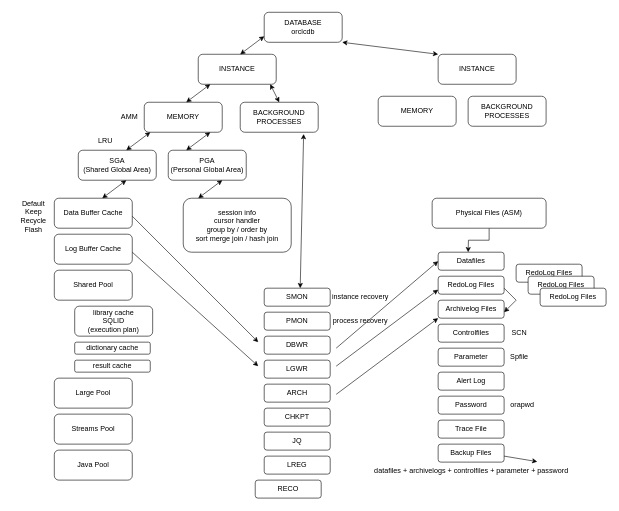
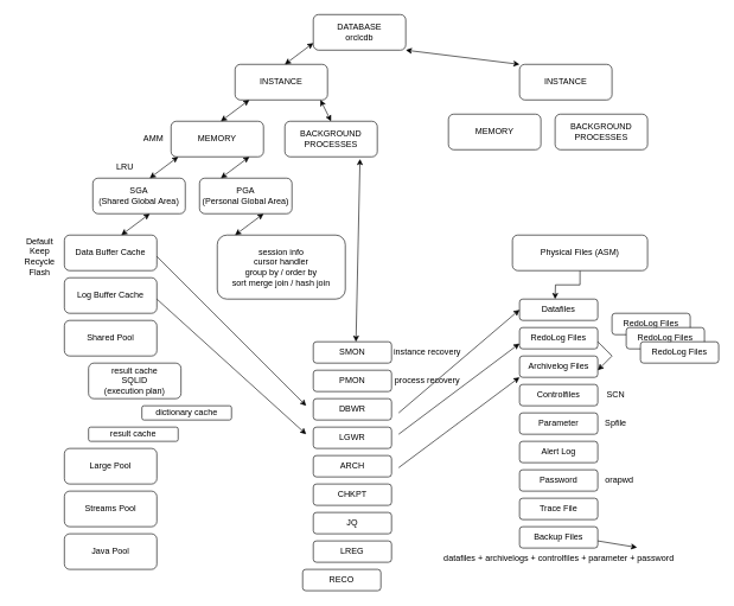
  <mxCell id="0" />
  <mxCell id="1" parent="0" />
  <mxCell id="2" value="INSTANCE" style="rounded=1;whiteSpace=wrap;html=1;" parent="1" vertex="1"><mxGeometry x="330" y="90" width="130" height="50" as="geometry" /></mxCell>
  <mxCell id="3" value="DATABASE&lt;div&gt;orclcdb&lt;/div&gt;" style="rounded=1;whiteSpace=wrap;html=1;" parent="1" vertex="1"><mxGeometry x="440" y="20" width="130" height="50" as="geometry" /></mxCell>
  <mxCell id="4" value="INSTANCE" style="rounded=1;whiteSpace=wrap;html=1;" parent="1" vertex="1"><mxGeometry x="730" y="90" width="130" height="50" as="geometry" /></mxCell>
  <mxCell id="5" value="MEMORY" style="rounded=1;whiteSpace=wrap;html=1;" parent="1" vertex="1"><mxGeometry x="240" y="170" width="130" height="50" as="geometry" /></mxCell>
  <mxCell id="6" value="BACKGROUND PROCESSES" style="rounded=1;whiteSpace=wrap;html=1;" parent="1" vertex="1"><mxGeometry x="400" y="170" width="130" height="50" as="geometry" /></mxCell>
  <mxCell id="7" value="MEMORY" style="rounded=1;whiteSpace=wrap;html=1;" parent="1" vertex="1"><mxGeometry x="630" y="160" width="130" height="50" as="geometry" /></mxCell>
  <mxCell id="8" value="BACKGROUND PROCESSES" style="rounded=1;whiteSpace=wrap;html=1;" parent="1" vertex="1"><mxGeometry x="780" y="160" width="130" height="50" as="geometry" /></mxCell>
  <mxCell id="9" value="SGA&lt;div&gt;(Shared Global Area)&lt;/div&gt;" style="rounded=1;whiteSpace=wrap;html=1;" parent="1" vertex="1"><mxGeometry x="130" y="250" width="130" height="50" as="geometry" /></mxCell>
  <mxCell id="10" value="PGA&lt;div&gt;(P&lt;span style=&quot;background-color: transparent; color: light-dark(rgb(0, 0, 0), rgb(255, 255, 255));&quot;&gt;ersonal Global Area)&lt;/span&gt;&lt;/div&gt;" style="rounded=1;whiteSpace=wrap;html=1;" parent="1" vertex="1"><mxGeometry x="280" y="250" width="130" height="50" as="geometry" /></mxCell>
  <mxCell id="11" value="" style="endArrow=classic;startArrow=classic;html=1;rounded=0;exitX=0;exitY=0;exitDx=0;exitDy=0;" parent="1" source="4" edge="1"><mxGeometry width="50" height="50" relative="1" as="geometry"><mxPoint x="530" y="100" as="sourcePoint" /><mxPoint x="570" y="70" as="targetPoint" /></mxGeometry></mxCell>
  <mxCell id="12" value="" style="endArrow=classic;startArrow=classic;html=1;rounded=0;" parent="1" edge="1"><mxGeometry width="50" height="50" relative="1" as="geometry"><mxPoint x="400" y="90" as="sourcePoint" /><mxPoint x="440" y="60" as="targetPoint" /></mxGeometry></mxCell>
  <mxCell id="13" value="" style="endArrow=classic;startArrow=classic;html=1;rounded=0;" parent="1" edge="1"><mxGeometry width="50" height="50" relative="1" as="geometry"><mxPoint x="310" y="170" as="sourcePoint" /><mxPoint x="350" y="140" as="targetPoint" /></mxGeometry></mxCell>
  <mxCell id="14" value="" style="endArrow=classic;startArrow=classic;html=1;rounded=0;exitX=0.5;exitY=0;exitDx=0;exitDy=0;" parent="1" source="6" edge="1"><mxGeometry width="50" height="50" relative="1" as="geometry"><mxPoint x="410" y="170" as="sourcePoint" /><mxPoint x="450" y="140" as="targetPoint" /></mxGeometry></mxCell>
  <mxCell id="15" value="" style="endArrow=classic;startArrow=classic;html=1;rounded=0;" parent="1" edge="1"><mxGeometry width="50" height="50" relative="1" as="geometry"><mxPoint x="210" y="250" as="sourcePoint" /><mxPoint x="250" y="220" as="targetPoint" /></mxGeometry></mxCell>
  <mxCell id="16" value="" style="endArrow=classic;startArrow=classic;html=1;rounded=0;" parent="1" edge="1"><mxGeometry width="50" height="50" relative="1" as="geometry"><mxPoint x="310" y="250" as="sourcePoint" /><mxPoint x="350" y="220" as="targetPoint" /></mxGeometry></mxCell>
  <mxCell id="17" value="Data Buffer Cache" style="rounded=1;whiteSpace=wrap;html=1;" parent="1" vertex="1"><mxGeometry x="90" y="330" width="130" height="50" as="geometry" /></mxCell>
  <mxCell id="18" value="Log Buffer Cache" style="rounded=1;whiteSpace=wrap;html=1;" parent="1" vertex="1"><mxGeometry x="90" y="390" width="130" height="50" as="geometry" /></mxCell>
  <mxCell id="19" value="Shared Pool" style="rounded=1;whiteSpace=wrap;html=1;" parent="1" vertex="1"><mxGeometry x="90" y="450" width="130" height="50" as="geometry" /></mxCell>
  <mxCell id="20" value="Large Pool" style="rounded=1;whiteSpace=wrap;html=1;" parent="1" vertex="1"><mxGeometry x="90" y="630" width="130" height="50" as="geometry" /></mxCell>
  <mxCell id="21" value="Streams Pool" style="rounded=1;whiteSpace=wrap;html=1;" parent="1" vertex="1"><mxGeometry x="90" y="690" width="130" height="50" as="geometry" /></mxCell>
  <mxCell id="22" value="Java Pool" style="rounded=1;whiteSpace=wrap;html=1;" parent="1" vertex="1"><mxGeometry x="90" y="750" width="130" height="50" as="geometry" /></mxCell>
  <mxCell id="23" value="" style="endArrow=classic;startArrow=classic;html=1;rounded=0;" parent="1" edge="1"><mxGeometry width="50" height="50" relative="1" as="geometry"><mxPoint x="170" y="330" as="sourcePoint" /><mxPoint x="210" y="300" as="targetPoint" /></mxGeometry></mxCell>
- <mxCell id="24" value="library cache&lt;div&gt;SQLID&lt;br&gt;&lt;div&gt;(execution plan)&lt;/div&gt;&lt;/div&gt;" style="rounded=1;whiteSpace=wrap;html=1;" parent="1" vertex="1"><mxGeometry x="124" y="510" width="130" height="50" as="geometry" /></mxCell>
- <mxCell id="25" value="dictionary cache" style="rounded=1;whiteSpace=wrap;html=1;" parent="1" vertex="1"><mxGeometry x="124" y="570" width="126" height="20" as="geometry" /></mxCell>
+ <mxCell id="24" value="result cache&lt;div&gt;SQLID&lt;br&gt;&lt;div&gt;(execution plan)&lt;/div&gt;&lt;/div&gt;" style="rounded=1;whiteSpace=wrap;html=1;" parent="1" vertex="1"><mxGeometry x="124" y="510" width="130" height="50" as="geometry" /></mxCell>
+ <mxCell id="25" value="dictionary cache" style="rounded=1;whiteSpace=wrap;html=1;" parent="1" vertex="1"><mxGeometry x="199" y="570" width="126" height="20" as="geometry" /></mxCell>
  <mxCell id="26" value="session info&lt;div&gt;cursor handler&lt;/div&gt;&lt;div&gt;group by / order by&lt;/div&gt;&lt;div&gt;sort&amp;nbsp;&lt;span style=&quot;background-color: transparent; color: light-dark(rgb(0, 0, 0), rgb(255, 255, 255));&quot;&gt;merge&amp;nbsp;&lt;/span&gt;&lt;span style=&quot;background-color: transparent; color: light-dark(rgb(0, 0, 0), rgb(255, 255, 255));&quot;&gt;join / hash join&lt;/span&gt;&lt;/div&gt;" style="rounded=1;whiteSpace=wrap;html=1;" parent="1" vertex="1"><mxGeometry x="305" y="330" width="180" height="90" as="geometry" /></mxCell>
  <mxCell id="27" value="" style="endArrow=classic;startArrow=classic;html=1;rounded=0;" parent="1" edge="1"><mxGeometry width="50" height="50" relative="1" as="geometry"><mxPoint x="330" y="330" as="sourcePoint" /><mxPoint x="370" y="300" as="targetPoint" /></mxGeometry></mxCell>
  <mxCell id="28" value="" style="endArrow=classic;startArrow=classic;html=1;rounded=0;entryX=0.813;entryY=1.06;entryDx=0;entryDy=0;entryPerimeter=0;" parent="1" target="6" edge="1"><mxGeometry width="50" height="50" relative="1" as="geometry"><mxPoint x="500" y="480" as="sourcePoint" /><mxPoint x="630" y="430" as="targetPoint" /></mxGeometry></mxCell>
  <mxCell id="29" value="SMON" style="rounded=1;whiteSpace=wrap;html=1;" parent="1" vertex="1"><mxGeometry x="440" y="480" width="110" height="30" as="geometry" /></mxCell>
  <mxCell id="30" value="PMON" style="rounded=1;whiteSpace=wrap;html=1;" parent="1" vertex="1"><mxGeometry x="440" y="520" width="110" height="30" as="geometry" /></mxCell>
  <mxCell id="31" value="DBWR" style="rounded=1;whiteSpace=wrap;html=1;" parent="1" vertex="1"><mxGeometry x="440" y="560" width="110" height="30" as="geometry" /></mxCell>
  <mxCell id="32" value="LGWR" style="rounded=1;whiteSpace=wrap;html=1;" parent="1" vertex="1"><mxGeometry x="440" y="600" width="110" height="30" as="geometry" /></mxCell>
  <mxCell id="33" value="ARCH" style="rounded=1;whiteSpace=wrap;html=1;" parent="1" vertex="1"><mxGeometry x="440" y="640" width="110" height="30" as="geometry" /></mxCell>
  <mxCell id="34" value="CHKPT" style="rounded=1;whiteSpace=wrap;html=1;" parent="1" vertex="1"><mxGeometry x="440" y="680" width="110" height="30" as="geometry" /></mxCell>
  <mxCell id="35" value="JQ" style="rounded=1;whiteSpace=wrap;html=1;" parent="1" vertex="1"><mxGeometry x="440" y="720" width="110" height="30" as="geometry" /></mxCell>
  <mxCell id="36" style="edgeStyle=orthogonalEdgeStyle;rounded=0;orthogonalLoop=1;jettySize=auto;html=1;exitX=0.5;exitY=1;exitDx=0;exitDy=0;" parent="1" source="37" edge="1"><mxGeometry relative="1" as="geometry"><mxPoint x="780" y="420" as="targetPoint" /></mxGeometry></mxCell>
  <mxCell id="37" value="Physical Files (ASM)" style="rounded=1;whiteSpace=wrap;html=1;" parent="1" vertex="1"><mxGeometry x="720" y="330" width="190" height="50" as="geometry" /></mxCell>
  <mxCell id="38" value="Datafiles" style="rounded=1;whiteSpace=wrap;html=1;" parent="1" vertex="1"><mxGeometry x="730" y="420" width="110" height="30" as="geometry" /></mxCell>
  <mxCell id="39" value="RedoLog Files" style="rounded=1;whiteSpace=wrap;html=1;" parent="1" vertex="1"><mxGeometry x="730" y="460" width="110" height="30" as="geometry" /></mxCell>
  <mxCell id="40" value="Archivelog Files" style="rounded=1;whiteSpace=wrap;html=1;" parent="1" vertex="1"><mxGeometry x="730" y="500" width="110" height="30" as="geometry" /></mxCell>
  <mxCell id="41" value="Controlfiles" style="rounded=1;whiteSpace=wrap;html=1;" parent="1" vertex="1"><mxGeometry x="730" y="540" width="110" height="30" as="geometry" /></mxCell>
  <mxCell id="42" value="Parameter" style="rounded=1;whiteSpace=wrap;html=1;" parent="1" vertex="1"><mxGeometry x="730" y="580" width="110" height="30" as="geometry" /></mxCell>
  <mxCell id="43" value="Alert Log" style="rounded=1;whiteSpace=wrap;html=1;" parent="1" vertex="1"><mxGeometry x="730" y="620" width="110" height="30" as="geometry" /></mxCell>
  <mxCell id="44" value="Password" style="rounded=1;whiteSpace=wrap;html=1;" parent="1" vertex="1"><mxGeometry x="730" y="660" width="110" height="30" as="geometry" /></mxCell>
  <mxCell id="45" value="Trace File" style="rounded=1;whiteSpace=wrap;html=1;" parent="1" vertex="1"><mxGeometry x="730" y="700" width="110" height="30" as="geometry" /></mxCell>
  <mxCell id="46" value="Backup Files" style="rounded=1;whiteSpace=wrap;html=1;" parent="1" vertex="1"><mxGeometry x="730" y="740" width="110" height="30" as="geometry" /></mxCell>
  <mxCell id="47" value="" style="endArrow=classic;html=1;rounded=0;" parent="1" edge="1"><mxGeometry width="50" height="50" relative="1" as="geometry"><mxPoint x="220" y="360" as="sourcePoint" /><mxPoint x="430" y="570" as="targetPoint" /></mxGeometry></mxCell>
  <mxCell id="48" value="" style="endArrow=classic;html=1;rounded=0;entryX=0;entryY=0.5;entryDx=0;entryDy=0;" parent="1" target="38" edge="1"><mxGeometry width="50" height="50" relative="1" as="geometry"><mxPoint x="560" y="580" as="sourcePoint" /><mxPoint x="610" y="530" as="targetPoint" /></mxGeometry></mxCell>
  <mxCell id="49" value="AMM" style="text;html=1;align=center;verticalAlign=middle;resizable=0;points=[];autosize=1;strokeColor=none;fillColor=none;" parent="1" vertex="1"><mxGeometry x="190" y="180" width="50" height="30" as="geometry" /></mxCell>
  <mxCell id="50" value="" style="endArrow=classic;html=1;rounded=0;" parent="1" edge="1"><mxGeometry width="50" height="50" relative="1" as="geometry"><mxPoint x="220" y="420" as="sourcePoint" /><mxPoint x="430" y="610" as="targetPoint" /></mxGeometry></mxCell>
  <mxCell id="51" value="" style="endArrow=classic;html=1;rounded=0;entryX=0;entryY=0.75;entryDx=0;entryDy=0;" parent="1" target="39" edge="1"><mxGeometry width="50" height="50" relative="1" as="geometry"><mxPoint x="560" y="610" as="sourcePoint" /><mxPoint x="720" y="475" as="targetPoint" /></mxGeometry></mxCell>
  <mxCell id="52" value="" style="endArrow=classic;html=1;rounded=0;" parent="1" edge="1"><mxGeometry width="50" height="50" relative="1" as="geometry"><mxPoint x="840" y="480" as="sourcePoint" /><mxPoint x="840" y="520" as="targetPoint" /><Array as="points"><mxPoint x="860" y="500" /><mxPoint x="840" y="520" /></Array></mxGeometry></mxCell>
  <mxCell id="53" value="RedoLog Files" style="rounded=1;whiteSpace=wrap;html=1;" parent="1" vertex="1"><mxGeometry x="860" y="440" width="110" height="30" as="geometry" /></mxCell>
  <mxCell id="54" value="RedoLog Files" style="rounded=1;whiteSpace=wrap;html=1;" parent="1" vertex="1"><mxGeometry x="880" y="460" width="110" height="30" as="geometry" /></mxCell>
  <mxCell id="55" value="RedoLog Files" style="rounded=1;whiteSpace=wrap;html=1;" parent="1" vertex="1"><mxGeometry x="900" y="480" width="110" height="30" as="geometry" /></mxCell>
  <mxCell id="56" value="" style="endArrow=classic;html=1;rounded=0;entryX=0;entryY=0.75;entryDx=0;entryDy=0;" parent="1" edge="1"><mxGeometry width="50" height="50" relative="1" as="geometry"><mxPoint x="560" y="657" as="sourcePoint" /><mxPoint x="730" y="530" as="targetPoint" /></mxGeometry></mxCell>
  <mxCell id="57" value="SCN" style="text;html=1;align=center;verticalAlign=middle;resizable=0;points=[];autosize=1;strokeColor=none;fillColor=none;" parent="1" vertex="1"><mxGeometry x="840" y="540" width="50" height="30" as="geometry" /></mxCell>
  <mxCell id="58" value="Spfile" style="text;html=1;align=center;verticalAlign=middle;resizable=0;points=[];autosize=1;strokeColor=none;fillColor=none;" parent="1" vertex="1"><mxGeometry x="840" y="580" width="50" height="30" as="geometry" /></mxCell>
  <mxCell id="59" value="orapwd" style="text;html=1;align=center;verticalAlign=middle;resizable=0;points=[];autosize=1;strokeColor=none;fillColor=none;" parent="1" vertex="1"><mxGeometry x="840" y="660" width="60" height="30" as="geometry" /></mxCell>
  <mxCell id="60" value="datafiles + archivelogs + controlfiles + parameter + password" style="text;html=1;align=center;verticalAlign=middle;resizable=0;points=[];autosize=1;strokeColor=none;fillColor=none;" parent="1" vertex="1"><mxGeometry x="610" y="770" width="350" height="30" as="geometry" /></mxCell>
  <mxCell id="61" value="" style="endArrow=classic;html=1;rounded=0;entryX=0.815;entryY=-0.026;entryDx=0;entryDy=0;entryPerimeter=0;" parent="1" target="60" edge="1"><mxGeometry width="50" height="50" relative="1" as="geometry"><mxPoint x="840" y="760" as="sourcePoint" /><mxPoint x="890" y="710" as="targetPoint" /></mxGeometry></mxCell>
  <mxCell id="62" value="Default&lt;div&gt;Keep&lt;/div&gt;&lt;div&gt;Recycle&lt;/div&gt;&lt;div&gt;Flash&lt;/div&gt;" style="text;html=1;align=center;verticalAlign=middle;resizable=0;points=[];autosize=1;strokeColor=none;fillColor=none;" parent="1" vertex="1"><mxGeometry x="20" y="325" width="70" height="70" as="geometry" /></mxCell>
  <mxCell id="63" value="LRU" style="text;html=1;align=center;verticalAlign=middle;resizable=0;points=[];autosize=1;strokeColor=none;fillColor=none;" parent="1" vertex="1"><mxGeometry x="150" y="220" width="50" height="30" as="geometry" /></mxCell>
  <mxCell id="64" value="instance recovery" style="text;html=1;align=center;verticalAlign=middle;resizable=0;points=[];autosize=1;strokeColor=none;fillColor=none;" parent="1" vertex="1"><mxGeometry x="540" y="480" width="120" height="30" as="geometry" /></mxCell>
  <mxCell id="65" value="process recovery" style="text;html=1;align=center;verticalAlign=middle;resizable=0;points=[];autosize=1;strokeColor=none;fillColor=none;" parent="1" vertex="1"><mxGeometry x="545" y="520" width="110" height="30" as="geometry" /></mxCell>
  <mxCell id="66" value="LREG" style="rounded=1;whiteSpace=wrap;html=1;" parent="1" vertex="1"><mxGeometry x="440" y="760" width="110" height="30" as="geometry" /></mxCell>
  <mxCell id="67" value="RECO" style="rounded=1;whiteSpace=wrap;html=1;" parent="1" vertex="1"><mxGeometry x="425" y="800" width="110" height="30" as="geometry" /></mxCell>
  <mxCell id="68" value="result cache" style="rounded=1;whiteSpace=wrap;html=1;" parent="1" vertex="1"><mxGeometry x="124" y="600" width="126" height="20" as="geometry" /></mxCell>
